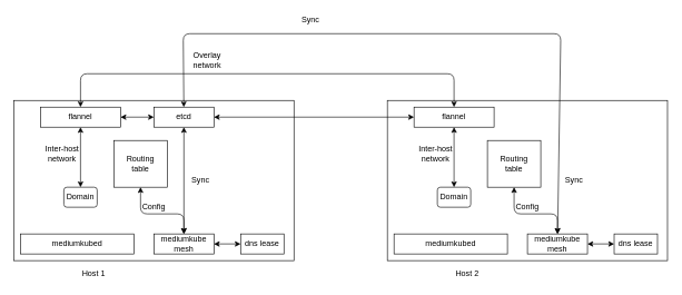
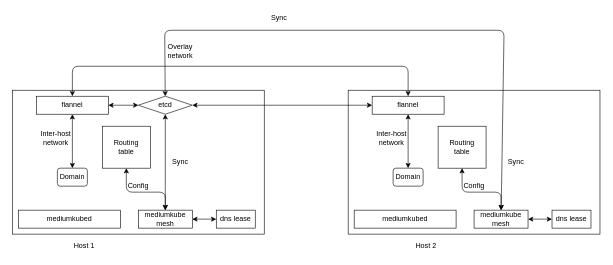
  <mxCell id="0" />
  <mxCell id="1" parent="0" />
  <mxCell id="2" value="" style="rounded=0;whiteSpace=wrap;html=1;" parent="1" vertex="1"><mxGeometry x="20" width="420" height="240" as="geometry" y="150" /></mxCell>
  <mxCell id="3" value="Host 1" style="text;html=1;strokeColor=none;fillColor=none;align=center;verticalAlign=middle;whiteSpace=wrap;rounded=0;" parent="1" vertex="1"><mxGeometry x="120" y="400" width="40" height="20" as="geometry" /></mxCell>
- <mxCell id="4" value="etcd" style="rounded=0;whiteSpace=wrap;html=1;" parent="1" vertex="1"><mxGeometry x="230" y="160" width="90" height="30" as="geometry" /></mxCell>
+ <mxCell id="4" value="etcd" style="rhombus;whiteSpace=wrap;html=1;" parent="1" vertex="1"><mxGeometry x="230" y="160" width="90" height="30" as="geometry" /></mxCell>
  <mxCell id="5" value="flannel" style="rounded=0;whiteSpace=wrap;html=1;" parent="1" vertex="1"><mxGeometry x="60" y="160" width="120" height="30" as="geometry" /></mxCell>
  <mxCell id="6" value="mediumkubed" style="rounded=0;whiteSpace=wrap;html=1;" parent="1" vertex="1"><mxGeometry x="30" y="350" width="170" height="30" as="geometry" /></mxCell>
  <mxCell id="7" value="mediumkube mesh" style="rounded=0;whiteSpace=wrap;html=1;" parent="1" vertex="1"><mxGeometry x="230" y="350" width="90" height="30" as="geometry" /></mxCell>
  <mxCell id="8" value="" style="endArrow=classic;startArrow=classic;html=1;" parent="1" source="5" target="4" edge="1"><mxGeometry width="50" height="50" relative="1" as="geometry"><mxPoint x="180" y="260" as="sourcePoint" /><mxPoint x="230" y="210" as="targetPoint" /></mxGeometry></mxCell>
  <mxCell id="9" value="Routing&lt;br&gt;table" style="rounded=0;whiteSpace=wrap;html=1;" parent="1" vertex="1"><mxGeometry x="170" y="210" width="80" height="70" as="geometry" /></mxCell>
  <mxCell id="10" value="" style="endArrow=classic;startArrow=classic;html=1;" parent="1" source="7" target="9" edge="1"><mxGeometry width="50" height="50" relative="1" as="geometry"><mxPoint x="240" y="320" as="sourcePoint" /><mxPoint x="290" y="270" as="targetPoint" /><Array as="points"><mxPoint x="275" y="320" /><mxPoint x="210" y="320" /></Array></mxGeometry></mxCell>
  <mxCell id="11" value="Config" style="text;html=1;strokeColor=none;fillColor=none;align=center;verticalAlign=middle;whiteSpace=wrap;rounded=0;" parent="1" vertex="1"><mxGeometry x="210" y="300" width="40" height="20" as="geometry" /></mxCell>
  <mxCell id="12" value="" style="endArrow=classic;startArrow=classic;html=1;" parent="1" source="7" target="4" edge="1"><mxGeometry width="50" height="50" relative="1" as="geometry"><mxPoint x="360" y="310" as="sourcePoint" /><mxPoint x="410" y="260" as="targetPoint" /></mxGeometry></mxCell>
  <mxCell id="13" value="Sync" style="text;html=1;strokeColor=none;fillColor=none;align=center;verticalAlign=middle;whiteSpace=wrap;rounded=0;" parent="1" vertex="1"><mxGeometry x="280" y="260" width="40" height="20" as="geometry" /></mxCell>
  <mxCell id="14" value="Domain" style="rounded=1;whiteSpace=wrap;html=1;" parent="1" vertex="1"><mxGeometry x="95" y="280" width="50" height="30" as="geometry" /></mxCell>
  <mxCell id="15" value="" style="endArrow=classic;startArrow=classic;html=1;" parent="1" source="14" target="5" edge="1"><mxGeometry width="50" height="50" relative="1" as="geometry"><mxPoint x="80" y="270" as="sourcePoint" /><mxPoint x="130" y="220" as="targetPoint" /></mxGeometry></mxCell>
  <mxCell id="16" value="Inter-host&lt;br&gt;network" style="text;html=1;strokeColor=none;fillColor=none;align=center;verticalAlign=middle;whiteSpace=wrap;rounded=0;" parent="1" vertex="1"><mxGeometry x="55" y="220" width="75" height="20" as="geometry" /></mxCell>
  <mxCell id="17" value="" style="rounded=0;whiteSpace=wrap;html=1;" parent="1" vertex="1"><mxGeometry x="580" width="420" height="240" as="geometry" y="150" /></mxCell>
- <mxCell id="18" value="Host 2" style="text;html=1;strokeColor=none;fillColor=none;align=center;verticalAlign=middle;whiteSpace=wrap;rounded=0;" parent="1" vertex="1"><mxGeometry x="680" y="400" width="40" height="20" as="geometry" /></mxCell>
+ <mxCell id="18" value="Host 2" style="text;html=1;strokeColor=none;fillColor=none;align=center;verticalAlign=middle;whiteSpace=wrap;rounded=0;" parent="1" vertex="1"><mxGeometry x="690" y="400" width="40" height="20" as="geometry" /></mxCell>
  <mxCell id="19" value="flannel" style="rounded=0;whiteSpace=wrap;html=1;" parent="1" vertex="1"><mxGeometry x="620" y="160" width="120" height="30" as="geometry" /></mxCell>
  <mxCell id="20" value="mediumkubed" style="rounded=0;whiteSpace=wrap;html=1;" parent="1" vertex="1"><mxGeometry x="590" y="350" width="170" height="30" as="geometry" /></mxCell>
  <mxCell id="21" value="mediumkube mesh" style="rounded=0;whiteSpace=wrap;html=1;" parent="1" vertex="1"><mxGeometry x="790" y="350" width="90" height="30" as="geometry" /></mxCell>
  <mxCell id="22" value="" style="endArrow=classic;startArrow=classic;html=1;" parent="1" source="19" target="4" edge="1"><mxGeometry width="50" height="50" relative="1" as="geometry"><mxPoint x="570" y="260" as="sourcePoint" /><mxPoint x="620" y="175" as="targetPoint" /></mxGeometry></mxCell>
  <mxCell id="23" value="Routing&lt;br&gt;table" style="rounded=0;whiteSpace=wrap;html=1;" parent="1" vertex="1"><mxGeometry x="730" y="210" width="80" height="70" as="geometry" /></mxCell>
  <mxCell id="24" value="" style="endArrow=classic;startArrow=classic;html=1;" parent="1" source="21" target="23" edge="1"><mxGeometry width="50" height="50" relative="1" as="geometry"><mxPoint x="800" y="320" as="sourcePoint" /><mxPoint x="850" y="270" as="targetPoint" /><Array as="points"><mxPoint x="835" y="320" /><mxPoint x="770" y="320" /></Array></mxGeometry></mxCell>
  <mxCell id="25" value="Config" style="text;html=1;strokeColor=none;fillColor=none;align=center;verticalAlign=middle;whiteSpace=wrap;rounded=0;" parent="1" vertex="1"><mxGeometry x="770" y="300" width="40" height="20" as="geometry" /></mxCell>
  <mxCell id="26" value="" style="endArrow=classic;startArrow=classic;html=1;" parent="1" source="21" target="4" edge="1"><mxGeometry width="50" height="50" relative="1" as="geometry"><mxPoint x="750" y="310" as="sourcePoint" /><mxPoint x="270" y="50" as="targetPoint" /><Array as="points"><mxPoint x="840" y="50" /><mxPoint x="274" y="50" /></Array></mxGeometry></mxCell>
  <mxCell id="27" value="Sync" style="text;html=1;strokeColor=none;fillColor=none;align=center;verticalAlign=middle;whiteSpace=wrap;rounded=0;" parent="1" vertex="1"><mxGeometry x="840" y="260" width="40" height="20" as="geometry" /></mxCell>
  <mxCell id="28" value="Domain" style="rounded=1;whiteSpace=wrap;html=1;" parent="1" vertex="1"><mxGeometry x="655" y="280" width="50" height="30" as="geometry" /></mxCell>
  <mxCell id="29" value="" style="endArrow=classic;startArrow=classic;html=1;" parent="1" source="28" target="19" edge="1"><mxGeometry width="50" height="50" relative="1" as="geometry"><mxPoint x="640" y="270" as="sourcePoint" /><mxPoint x="690" y="220" as="targetPoint" /></mxGeometry></mxCell>
  <mxCell id="30" value="Inter-host&lt;br&gt;network" style="text;html=1;strokeColor=none;fillColor=none;align=center;verticalAlign=middle;whiteSpace=wrap;rounded=0;" parent="1" vertex="1"><mxGeometry x="615" y="220" width="75" height="20" as="geometry" /></mxCell>
  <mxCell id="31" value="Sync" style="text;html=1;strokeColor=none;fillColor=none;align=center;verticalAlign=middle;whiteSpace=wrap;rounded=0;" parent="1" vertex="1"><mxGeometry x="445" y="20" width="40" height="20" as="geometry" /></mxCell>
  <mxCell id="32" value="" style="endArrow=classic;startArrow=classic;html=1;" parent="1" source="5" target="19" edge="1"><mxGeometry width="50" height="50" relative="1" as="geometry"><mxPoint x="130" y="120" as="sourcePoint" /><mxPoint x="510" y="110" as="targetPoint" /><Array as="points"><mxPoint x="120" y="110" /><mxPoint x="680" y="110" /></Array></mxGeometry></mxCell>
- <mxCell id="33" value="Overlay network" style="text;html=1;strokeColor=none;fillColor=none;align=center;verticalAlign=middle;whiteSpace=wrap;rounded=0;" parent="1" vertex="1"><mxGeometry x="290" y="80" width="40" height="20" as="geometry" /></mxCell>
+ <mxCell id="33" value="Overlay network" style="text;html=1;strokeColor=none;fillColor=none;align=center;verticalAlign=middle;whiteSpace=wrap;rounded=0;" parent="1" vertex="1"><mxGeometry x="280" y="75" width="40" height="20" as="geometry" /></mxCell>
  <mxCell id="34" value="dns lease" style="rounded=0;whiteSpace=wrap;html=1;" vertex="1" parent="1"><mxGeometry x="360" y="350" width="65" height="30" as="geometry" /></mxCell>
  <mxCell id="35" value="dns lease" style="rounded=0;whiteSpace=wrap;html=1;" vertex="1" parent="1"><mxGeometry x="920" y="350" width="65" height="30" as="geometry" /></mxCell>
  <mxCell id="36" value="" style="endArrow=classic;startArrow=classic;html=1;" edge="1" parent="1" source="7" target="34"><mxGeometry width="50" height="50" relative="1" as="geometry"><mxPoint x="290" y="510" as="sourcePoint" /><mxPoint x="340" y="460" as="targetPoint" /></mxGeometry></mxCell>
  <mxCell id="37" value="" style="endArrow=classic;startArrow=classic;html=1;" edge="1" parent="1" source="21" target="35"><mxGeometry width="50" height="50" relative="1" as="geometry"><mxPoint x="330" y="375" as="sourcePoint" /><mxPoint x="370" y="375" as="targetPoint" /></mxGeometry></mxCell>
